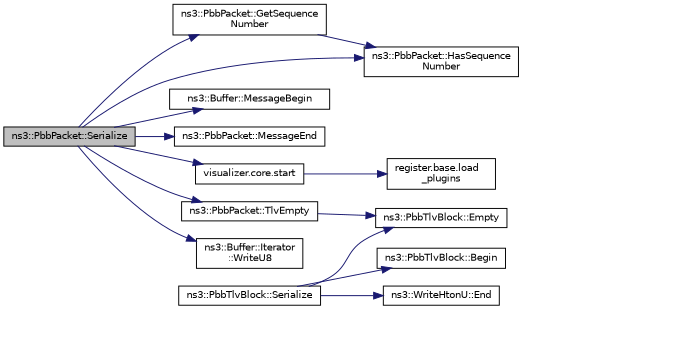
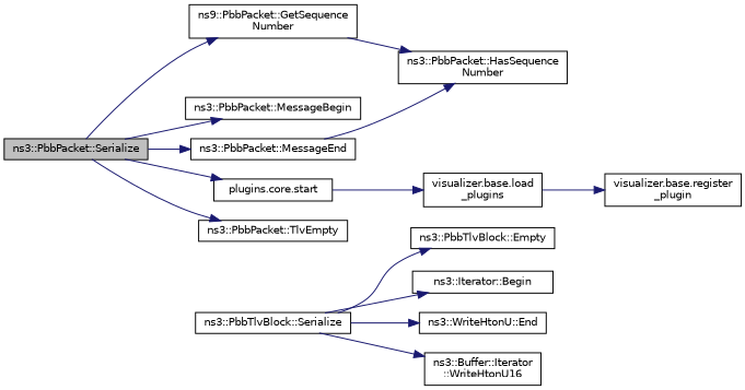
  digraph {
    rankdir=LR
    node [color=black fillcolor=white fontname=Helvetica fontsize=10 shape=record style=filled]
    edge [color=midnightblue fontname=Helvetica fontsize=10 labelfontname=Helvetica labelfontsize=10 style=solid]
    n1 [fillcolor=grey75 fontcolor=black height=0.2 label="ns3::PbbPacket::Serialize" width=0.4]
-   n2 [height=0.2 label="ns3::PbbPacket::GetSequence\lNumber" width=0.4]
+   n2 [height=0.2 label="ns9::PbbPacket::GetSequence\lNumber" width=0.4]
    n3 [height=0.2 label="ns3::PbbPacket::HasSequence\lNumber" width=0.4]
-   n4 [height=0.2 label="ns3::Buffer::MessageBegin" width=0.4]
+   n4 [height=0.2 label="ns3::PbbPacket::MessageBegin" width=0.4]
    n5 [height=0.2 label="ns3::PbbPacket::MessageEnd" width=0.4]
-   n6 [height=0.2 label="visualizer.core.start" width=0.4]
+   n6 [height=0.2 label="plugins.core.start" width=0.4]
    n7 [height=0.2 label="ns3::PbbPacket::TlvEmpty" width=0.4]
-   n8 [height=0.2 label="ns3::Buffer::Iterator\l::WriteU8" width=0.4]
    n9 [height=0.2 label="ns3::PbbTlvBlock::Serialize" width=0.4]
-   n10 [height=0.2 label="ns3::PbbTlvBlock::Begin" width=0.4]
+   n10 [height=0.2 label="ns3::Iterator::Begin" width=0.4]
    n11 [height=0.2 label="ns3::PbbTlvBlock::Empty" width=0.4]
    n12 [height=0.2 label="ns3::WriteHtonU::End" width=0.4]
-   n14 [height=0.2 label="register.base.load\l_plugins" width=0.4]
+   n13 [height=0.2 label="ns3::Buffer::Iterator\l::WriteHtonU16" width=0.4]
+   n14 [height=0.2 label="visualizer.base.load\l_plugins" width=0.4]
+   n15 [height=0.2 label="visualizer.base.register\l_plugin" width=0.4]
    n1 -> n2
-   n1 -> n3
+   n5 -> n3
    n1 -> n4
    n1 -> n5
    n1 -> n6
    n1 -> n7
-   n1 -> n8
    n2 -> n3
    n6 -> n14
-   n7 -> n11
    n9 -> n10
    n9 -> n11
    n9 -> n12
+   n9 -> n13
+   n14 -> n15
  }
